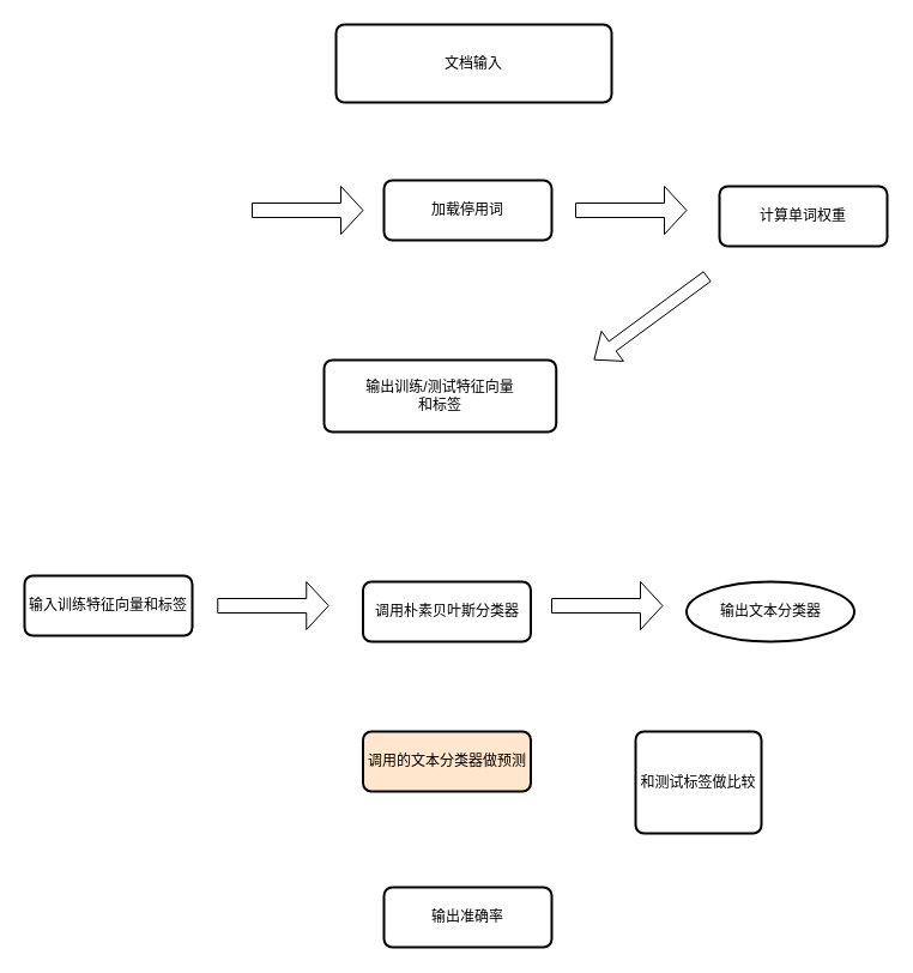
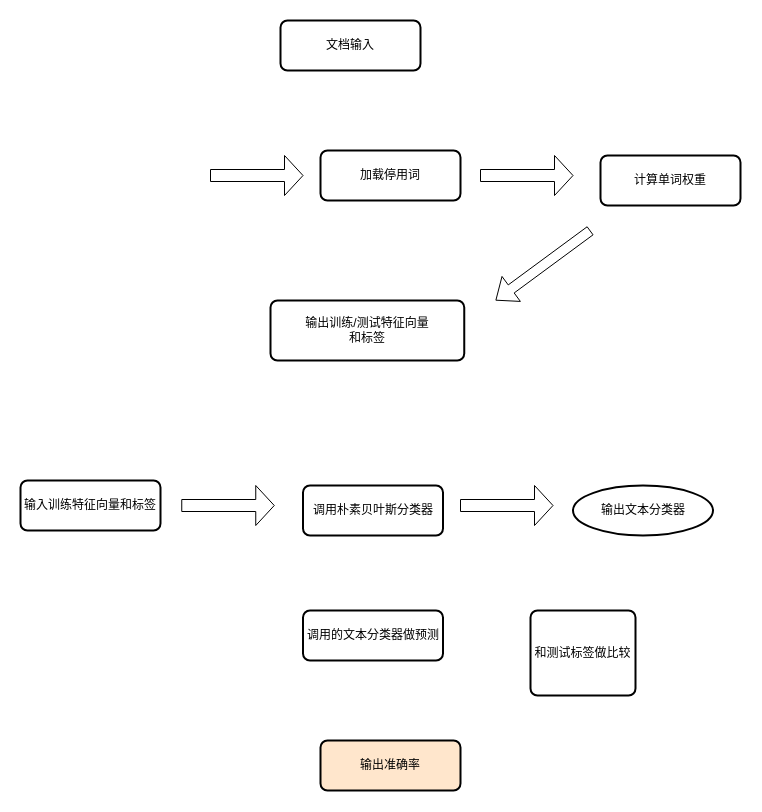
  <mxCell id="0" />
  <mxCell id="1" parent="0" />
  <mxCell id="2" value="加载停用词" style="rounded=1;whiteSpace=wrap;html=1;absoluteArcSize=1;arcSize=14;strokeWidth=2;" vertex="1" parent="1"><mxGeometry x="320" y="150" width="140" height="50" as="geometry" /></mxCell>
  <mxCell id="3" value="计算单词权重" style="rounded=1;whiteSpace=wrap;html=1;absoluteArcSize=1;arcSize=14;strokeWidth=2;" vertex="1" parent="1"><mxGeometry x="600" y="155" width="140" height="50" as="geometry" /></mxCell>
  <mxCell id="4" value="" style="shape=singleArrow;whiteSpace=wrap;html=1;" vertex="1" parent="1"><mxGeometry x="210" y="155" width="92.5" height="40" as="geometry" /></mxCell>
  <mxCell id="5" value="调用朴素贝叶斯分类器" style="rounded=1;whiteSpace=wrap;html=1;absoluteArcSize=1;arcSize=14;strokeWidth=2;" vertex="1" parent="1"><mxGeometry x="302.5" y="485" width="140" height="50" as="geometry" /></mxCell>
- <mxCell id="6" value="文档输入" style="rounded=1;whiteSpace=wrap;html=1;absoluteArcSize=1;arcSize=14;strokeWidth=2;" vertex="1" parent="1"><mxGeometry x="280" y="20" width="230" height="65" as="geometry" /></mxCell>
+ <mxCell id="6" value="文档输入" style="rounded=1;whiteSpace=wrap;html=1;absoluteArcSize=1;arcSize=14;strokeWidth=2;" vertex="1" parent="1"><mxGeometry x="280" y="20" width="140" height="50" as="geometry" /></mxCell>
  <mxCell id="7" value="&lt;div&gt;输出训练/测试特征向量&lt;/div&gt;&lt;div&gt;和标签&lt;/div&gt;" style="rounded=1;whiteSpace=wrap;html=1;absoluteArcSize=1;arcSize=14;strokeWidth=2;" vertex="1" parent="1"><mxGeometry x="270" y="300" width="193.75" height="60" as="geometry" /></mxCell>
  <mxCell id="8" value="" style="shape=flexArrow;endArrow=classic;html=1;rounded=0;" edge="1" parent="1"><mxGeometry width="50" height="50" relative="1" as="geometry"><mxPoint x="590" y="230" as="sourcePoint" /><mxPoint x="495" y="300" as="targetPoint" /></mxGeometry></mxCell>
  <mxCell id="9" value="" style="shape=singleArrow;whiteSpace=wrap;html=1;" vertex="1" parent="1"><mxGeometry x="480" y="155" width="92.5" height="40" as="geometry" /></mxCell>
  <mxCell id="10" value="输入训练特征向量和标签" style="rounded=1;whiteSpace=wrap;html=1;absoluteArcSize=1;arcSize=14;strokeWidth=2;" vertex="1" parent="1"><mxGeometry x="20" y="480" width="140" height="50" as="geometry" /></mxCell>
  <mxCell id="11" value="输出文本分类器" style="ellipse;whiteSpace=wrap;html=1;absoluteArcSize=1;arcSize=14;strokeWidth=2;" vertex="1" parent="1"><mxGeometry x="572.5" y="485" width="140" height="50" as="geometry" /></mxCell>
  <mxCell id="12" value="" style="shape=singleArrow;whiteSpace=wrap;html=1;" vertex="1" parent="1"><mxGeometry x="181.25" y="485" width="92.5" height="40" as="geometry" /></mxCell>
  <mxCell id="13" value="" style="shape=singleArrow;whiteSpace=wrap;html=1;" vertex="1" parent="1"><mxGeometry x="460" y="485" width="92.5" height="40" as="geometry" /></mxCell>
- <mxCell id="14" value="调用的文本分类器做预测" style="rounded=1;whiteSpace=wrap;html=1;absoluteArcSize=1;arcSize=14;strokeWidth=2;fillColor=#ffe6cc;" vertex="1" parent="1"><mxGeometry x="302.5" y="610" width="140" height="50" as="geometry" /></mxCell>
- <mxCell id="15" value="输出准确率" style="rounded=1;whiteSpace=wrap;html=1;absoluteArcSize=1;arcSize=14;strokeWidth=2;" vertex="1" parent="1"><mxGeometry x="320" y="740" width="140" height="50" as="geometry" /></mxCell>
+ <mxCell id="14" value="调用的文本分类器做预测" style="rounded=1;whiteSpace=wrap;html=1;absoluteArcSize=1;arcSize=14;strokeWidth=2;" vertex="1" parent="1"><mxGeometry x="302.5" y="610" width="140" height="50" as="geometry" /></mxCell>
+ <mxCell id="15" value="输出准确率" style="rounded=1;whiteSpace=wrap;html=1;absoluteArcSize=1;arcSize=14;strokeWidth=2;fillColor=#ffe6cc;" vertex="1" parent="1"><mxGeometry x="320" y="740" width="140" height="50" as="geometry" /></mxCell>
  <mxCell id="16" value="和测试标签做比较" style="rounded=1;whiteSpace=wrap;html=1;absoluteArcSize=1;arcSize=14;strokeWidth=2;" vertex="1" parent="1"><mxGeometry x="530" y="610" width="105" height="85" as="geometry" /></mxCell>
